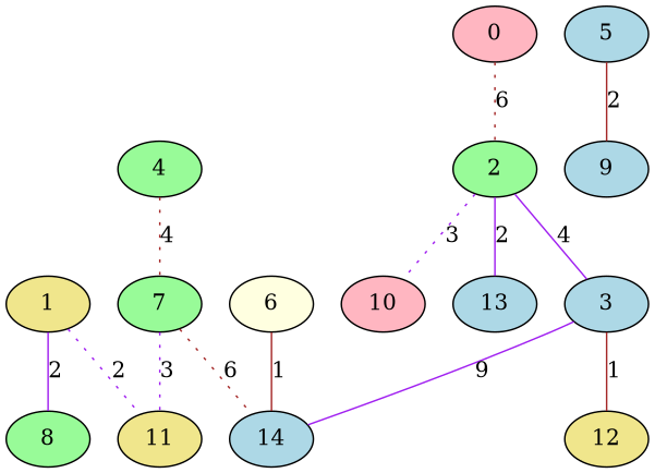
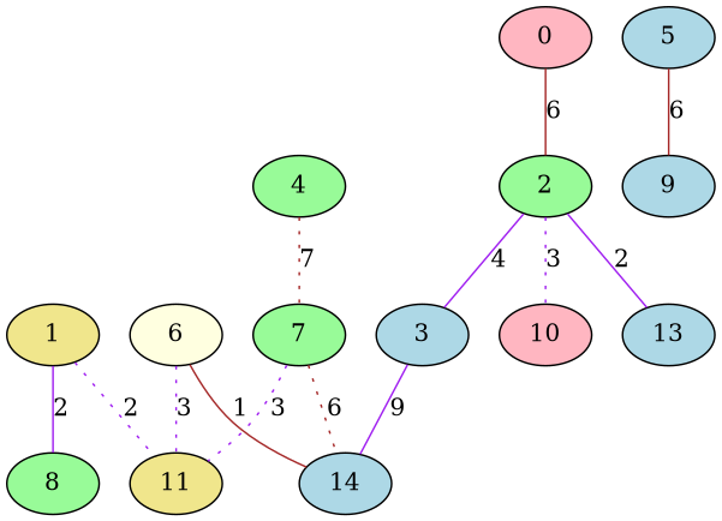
  graph {
    node [fillcolor=lightblue style=filled]
    edge [color=purple style=solid]
-   12 [fillcolor=khaki]
    3
    14
    6 [fillcolor=lightyellow]
    11 [fillcolor=khaki]
    1 [fillcolor=khaki]
    8 [fillcolor=palegreen]
    5
    9
    2 [fillcolor=palegreen]
    10 [fillcolor=lightpink]
    13
    7 [fillcolor=palegreen]
    0 [fillcolor=lightpink]
    4 [fillcolor=palegreen]
-   3 -- 12 [color=brown label=1]
    3 -- 14 [label=9]
    6 -- 14 [color=brown label=1]
+   6 -- 11 [label=3 style=dotted]
    1 -- 11 [label=2 style=dotted]
    1 -- 8 [label=2]
-   5 -- 9 [color=brown label=2]
+   5 -- 9 [color=brown label=6]
    2 -- 3 [label=4]
    2 -- 10 [label=3 style=dotted]
    2 -- 13 [label=2]
    7 -- 14 [color=brown label=6 style=dotted]
    7 -- 11 [label=3 style=dotted]
-   0 -- 2 [color=brown label=6 style=dotted]
-   4 -- 7 [color=brown label=4 style=dotted]
+   0 -- 2 [color=brown label=6]
+   4 -- 7 [color=brown label=7 style=dotted]
  }
